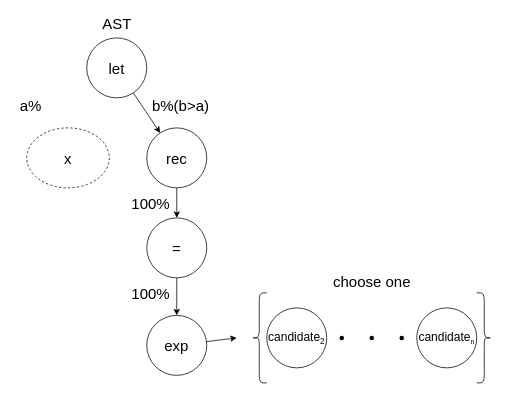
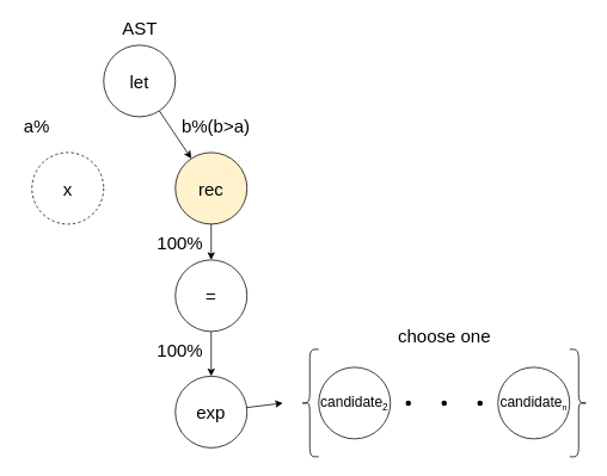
  <mxCell id="0" />
  <mxCell id="1" parent="0" />
  <mxCell id="2" style="edgeStyle=none;html=1;fontSize=20;" edge="1" parent="1" source="3" target="7"><mxGeometry relative="1" as="geometry" /></mxCell>
  <mxCell id="3" value="&lt;font style=&quot;font-size: 20px&quot;&gt;let&lt;/font&gt;" style="ellipse;whiteSpace=wrap;html=1;" vertex="1" parent="1"><mxGeometry x="115" y="50" width="80" height="80" as="geometry" /></mxCell>
  <mxCell id="4" value="&lt;font style=&quot;font-size: 20px&quot;&gt;AST&lt;br&gt;&lt;/font&gt;" style="text;html=1;align=center;verticalAlign=middle;resizable=0;points=[];autosize=1;strokeColor=none;fillColor=none;" vertex="1" parent="1"><mxGeometry x="130" y="20" width="50" height="20" as="geometry" /></mxCell>
- <mxCell id="5" value="&lt;font style=&quot;font-size: 20px&quot;&gt;x&lt;/font&gt;" style="ellipse;whiteSpace=wrap;html=1;dashed=1;" vertex="1" parent="1"><mxGeometry x="35" y="170" width="110" height="80" as="geometry" /></mxCell>
+ <mxCell id="5" value="&lt;font style=&quot;font-size: 20px&quot;&gt;x&lt;/font&gt;" style="ellipse;whiteSpace=wrap;html=1;dashed=1;" vertex="1" parent="1"><mxGeometry x="35" y="170" width="80" height="80" as="geometry" /></mxCell>
  <mxCell id="6" style="edgeStyle=none;html=1;fontSize=20;" edge="1" parent="1" source="7" target="11"><mxGeometry relative="1" as="geometry" /></mxCell>
- <mxCell id="7" value="&lt;font style=&quot;font-size: 20px&quot;&gt;rec&lt;/font&gt;" style="ellipse;whiteSpace=wrap;html=1;fixDash=0;snapToPoint=0;container=0;dropTarget=0;collapsible=0;noLabel=0;treeFolding=0;treeMoving=0;comic=0;perimeter=ellipsePerimeter;portConstraint=none;" vertex="1" parent="1"><mxGeometry x="195" y="170" width="80" height="80" as="geometry" /></mxCell>
+ <mxCell id="7" value="&lt;font style=&quot;font-size: 20px&quot;&gt;rec&lt;/font&gt;" style="ellipse;whiteSpace=wrap;html=1;fixDash=0;snapToPoint=0;container=0;dropTarget=0;collapsible=0;noLabel=0;treeFolding=0;treeMoving=0;comic=0;perimeter=ellipsePerimeter;portConstraint=none;fillColor=#fff2cc;" vertex="1" parent="1"><mxGeometry x="195" y="170" width="80" height="80" as="geometry" /></mxCell>
  <mxCell id="8" value="&lt;font style=&quot;font-size: 20px&quot;&gt;a%&lt;br&gt;&lt;/font&gt;" style="text;html=1;align=center;verticalAlign=middle;resizable=0;points=[];autosize=1;strokeColor=none;fillColor=none;" vertex="1" parent="1"><mxGeometry x="20" y="130" width="40" height="20" as="geometry" /></mxCell>
  <mxCell id="9" value="&lt;font style=&quot;font-size: 20px&quot;&gt;b%(b&amp;gt;a)&lt;br&gt;&lt;/font&gt;" style="text;html=1;align=center;verticalAlign=middle;resizable=0;points=[];autosize=1;strokeColor=none;fillColor=none;" vertex="1" parent="1"><mxGeometry x="195" y="130" width="90" height="20" as="geometry" /></mxCell>
  <mxCell id="10" style="edgeStyle=none;html=1;entryX=0.5;entryY=0;entryDx=0;entryDy=0;fontSize=20;" edge="1" parent="1" source="11" target="14"><mxGeometry relative="1" as="geometry" /></mxCell>
  <mxCell id="11" value="&lt;font style=&quot;font-size: 20px&quot;&gt;=&lt;/font&gt;" style="ellipse;whiteSpace=wrap;html=1;fixDash=0;snapToPoint=0;container=0;dropTarget=0;collapsible=0;noLabel=0;treeFolding=0;treeMoving=0;comic=0;perimeter=ellipsePerimeter;portConstraint=none;" vertex="1" parent="1"><mxGeometry x="195" y="290" width="80" height="80" as="geometry" /></mxCell>
  <mxCell id="12" value="&lt;font style=&quot;font-size: 20px&quot;&gt;100%&lt;br&gt;&lt;/font&gt;" style="text;html=1;align=center;verticalAlign=middle;resizable=0;points=[];autosize=1;strokeColor=none;fillColor=none;" vertex="1" parent="1"><mxGeometry x="165" y="260" width="70" height="20" as="geometry" /></mxCell>
  <mxCell id="13" style="edgeStyle=none;html=1;fontSize=16;" edge="1" parent="1" source="14"><mxGeometry relative="1" as="geometry"><mxPoint x="315" y="450" as="targetPoint" /></mxGeometry></mxCell>
  <mxCell id="14" value="&lt;font style=&quot;font-size: 20px&quot;&gt;exp&lt;/font&gt;" style="ellipse;whiteSpace=wrap;html=1;fixDash=0;snapToPoint=0;container=0;dropTarget=0;collapsible=0;noLabel=0;treeFolding=0;treeMoving=0;comic=0;perimeter=ellipsePerimeter;portConstraint=none;" vertex="1" parent="1"><mxGeometry x="195" y="420" width="80" height="80" as="geometry" /></mxCell>
  <mxCell id="15" value="&lt;font style=&quot;font-size: 20px&quot;&gt;100%&lt;br&gt;&lt;/font&gt;" style="text;html=1;align=center;verticalAlign=middle;resizable=0;points=[];autosize=1;strokeColor=none;fillColor=none;" vertex="1" parent="1"><mxGeometry x="165" y="380" width="70" height="20" as="geometry" /></mxCell>
  <mxCell id="16" value="&lt;font style=&quot;font-size: 16px&quot;&gt;candidate&lt;/font&gt;&lt;font style=&quot;font-size: 13.333px&quot;&gt;&lt;sub&gt;2&lt;/sub&gt;&lt;/font&gt;" style="ellipse;whiteSpace=wrap;html=1;" vertex="1" parent="1"><mxGeometry x="355" y="410" width="80" height="80" as="geometry" /></mxCell>
  <mxCell id="17" value="" style="shape=waypoint;sketch=0;size=6;pointerEvents=1;points=[];fillColor=none;resizable=0;rotatable=0;perimeter=centerPerimeter;snapToPoint=1;dashed=1;comic=0;fontSize=20;" vertex="1" parent="1"><mxGeometry x="435" y="430" width="40" height="40" as="geometry" /></mxCell>
  <mxCell id="18" value="" style="shape=waypoint;sketch=0;size=6;pointerEvents=1;points=[];fillColor=none;resizable=0;rotatable=0;perimeter=centerPerimeter;snapToPoint=1;dashed=1;comic=0;fontSize=20;" vertex="1" parent="1"><mxGeometry x="475" y="430" width="40" height="40" as="geometry" /></mxCell>
  <mxCell id="19" value="" style="shape=waypoint;sketch=0;size=6;pointerEvents=1;points=[];fillColor=none;resizable=0;rotatable=0;perimeter=centerPerimeter;snapToPoint=1;dashed=1;comic=0;fontSize=20;" vertex="1" parent="1"><mxGeometry x="515" y="430" width="40" height="40" as="geometry" /></mxCell>
  <mxCell id="20" value="" style="shape=curlyBracket;whiteSpace=wrap;html=1;rounded=1;comic=0;fontSize=20;" vertex="1" parent="1"><mxGeometry x="335" y="390" width="20" height="120" as="geometry" /></mxCell>
  <mxCell id="21" value="" style="shape=curlyBracket;whiteSpace=wrap;html=1;rounded=1;flipH=1;comic=0;fontSize=20;" vertex="1" parent="1"><mxGeometry x="635" y="390" width="20" height="120" as="geometry" /></mxCell>
  <mxCell id="22" value="&lt;font style=&quot;font-size: 16px&quot;&gt;candidate&lt;/font&gt;&lt;font style=&quot;font-size: 11.111px&quot;&gt;&lt;sub&gt;n&lt;/sub&gt;&lt;/font&gt;" style="ellipse;whiteSpace=wrap;html=1;" vertex="1" parent="1"><mxGeometry x="555" y="410" width="80" height="80" as="geometry" /></mxCell>
  <mxCell id="23" value="&lt;font style=&quot;font-size: 20px&quot;&gt;choose one&lt;/font&gt;" style="text;html=1;align=center;verticalAlign=middle;resizable=0;points=[];autosize=1;strokeColor=none;fillColor=none;fontSize=16;" vertex="1" parent="1"><mxGeometry x="435" y="360" width="120" height="30" as="geometry" /></mxCell>
